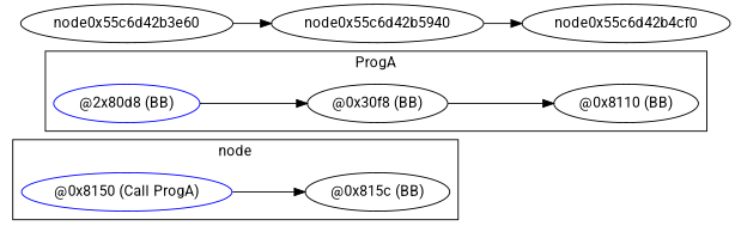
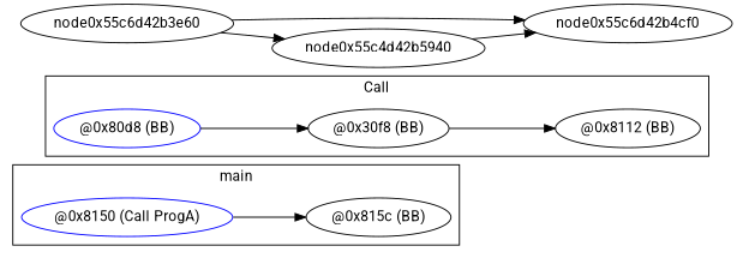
  digraph {
    fontname=Roboto
    rankdir=LR
    node [fontname=Roboto]
    edge [fontname=Roboto]
    n1 [color=blue label="@0x8150 (Call ProgA)"]
    n2 [label="@0x815c (BB)"]
-   n3 [color=blue label="@2x80d8 (BB)"]
+   n3 [color=blue label="@0x80d8 (BB)"]
    n4 [label="@0x30f8 (BB)"]
-   n5 [label="@0x8110 (BB)"]
+   n5 [label="@0x8112 (BB)"]
    node0x55c6d42b3e60
    node0x55c6d42b4cf0
-   node0x55c6d42b5940
+   node0x55c6d42b5940 [label=node0x55c4d42b5940]
    subgraph cluster_1 {
-     label="node"
+     label=main
      n1
      n2
    }
    subgraph cluster_2 {
-     label=ProgA
+     label=Call
      n3
      n4
      n5
    }
    n1 -> n2
    n3 -> n4
    n4 -> n5
+   node0x55c6d42b3e60 -> node0x55c6d42b4cf0
    node0x55c6d42b3e60 -> node0x55c6d42b5940
    node0x55c6d42b5940 -> node0x55c6d42b4cf0
  }
